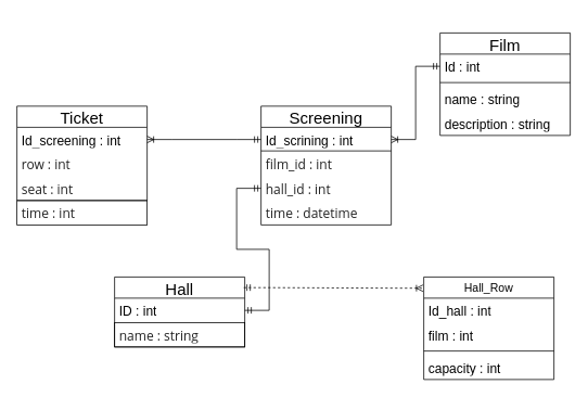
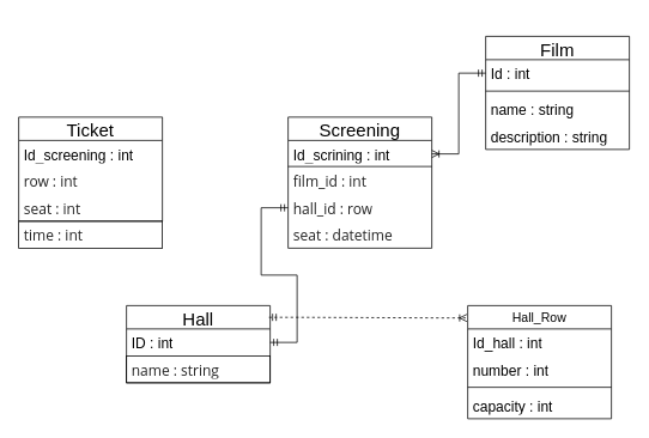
  <mxCell id="0" />
  <mxCell id="1" parent="0" />
  <mxCell id="2" value="Ticket" style="swimlane;fontStyle=0;childLayout=stackLayout;horizontal=1;startSize=26;horizontalStack=0;resizeParent=1;resizeParentMax=0;resizeLast=0;collapsible=1;marginBottom=0;align=center;fontSize=20;" parent="1" vertex="1"><mxGeometry x="20" y="130" width="160" height="116" as="geometry" /></mxCell>
  <mxCell id="3" value="&lt;font style=&quot;font-size: 16px;&quot;&gt;Id_scree&lt;/font&gt;&lt;span style=&quot;font-size: 16px; background-color: initial;&quot;&gt;ning : int&lt;/span&gt;" style="text;strokeColor=none;fillColor=none;spacingLeft=4;spacingRight=4;overflow=hidden;rotatable=0;points=[[0,0.5],[1,0.5]];portConstraint=eastwest;fontSize=12;whiteSpace=wrap;html=1;" parent="2" vertex="1"><mxGeometry y="26" width="160" height="30" as="geometry" /></mxCell>
  <mxCell id="4" value="&lt;span style=&quot;color: rgb(34, 34, 34); font-family: &amp;quot;Open Sans&amp;quot;, Tahoma, Verdana, Segoe, sans-serif; font-size: 16px; background-color: rgb(255, 255, 255);&quot;&gt;row : int&lt;/span&gt;" style="text;strokeColor=none;fillColor=none;spacingLeft=4;spacingRight=4;overflow=hidden;rotatable=0;points=[[0,0.5],[1,0.5]];portConstraint=eastwest;fontSize=12;whiteSpace=wrap;html=1;" parent="2" vertex="1"><mxGeometry y="56" width="160" height="30" as="geometry" /></mxCell>
  <mxCell id="5" value="&lt;font face=&quot;Open Sans, Tahoma, Verdana, Segoe, sans-serif&quot; color=&quot;#222222&quot;&gt;&lt;span style=&quot;font-size: 16px; background-color: rgb(255, 255, 255);&quot;&gt;seat : int&lt;/span&gt;&lt;/font&gt;&lt;div&gt;&lt;font face=&quot;Open Sans, Tahoma, Verdana, Segoe, sans-serif&quot; color=&quot;#222222&quot;&gt;&lt;span style=&quot;font-size: 16px; background-color: rgb(255, 255, 255);&quot;&gt;&lt;br&gt;&lt;/span&gt;&lt;/font&gt;&lt;/div&gt;" style="text;strokeColor=none;fillColor=none;spacingLeft=4;spacingRight=4;overflow=hidden;rotatable=0;points=[[0,0.5],[1,0.5]];portConstraint=eastwest;fontSize=12;whiteSpace=wrap;html=1;" parent="2" vertex="1"><mxGeometry y="86" width="160" height="30" as="geometry" /></mxCell>
  <mxCell id="6" value="Screening" style="swimlane;fontStyle=0;childLayout=stackLayout;horizontal=1;startSize=26;horizontalStack=0;resizeParent=1;resizeParentMax=0;resizeLast=0;collapsible=1;marginBottom=0;align=center;fontSize=20;" parent="1" vertex="1"><mxGeometry x="320" y="130" width="160" height="146" as="geometry" /></mxCell>
  <mxCell id="7" value="&lt;font style=&quot;font-size: 16px;&quot;&gt;Id_scrining : int&lt;/font&gt;" style="text;strokeColor=none;fillColor=none;spacingLeft=4;spacingRight=4;overflow=hidden;rotatable=0;points=[[0,0.5],[1,0.5]];portConstraint=eastwest;fontSize=12;whiteSpace=wrap;html=1;" parent="6" vertex="1"><mxGeometry y="26" width="160" height="30" as="geometry" /></mxCell>
  <mxCell id="8" value="" style="endArrow=none;html=1;rounded=0;" parent="6" edge="1"><mxGeometry relative="1" as="geometry"><mxPoint y="55" as="sourcePoint" /><mxPoint x="160" y="55" as="targetPoint" /></mxGeometry></mxCell>
  <mxCell id="9" value="&lt;font face=&quot;Open Sans, Tahoma, Verdana, Segoe, sans-serif&quot; color=&quot;#222222&quot;&gt;&lt;span style=&quot;font-size: 16px; background-color: rgb(255, 255, 255);&quot;&gt;film_id : int&lt;/span&gt;&lt;/font&gt;&lt;div&gt;&lt;font face=&quot;Open Sans, Tahoma, Verdana, Segoe, sans-serif&quot; color=&quot;#222222&quot;&gt;&lt;span style=&quot;font-size: 16px; background-color: rgb(255, 255, 255);&quot;&gt;&lt;br&gt;&lt;/span&gt;&lt;/font&gt;&lt;/div&gt;" style="text;strokeColor=none;fillColor=none;spacingLeft=4;spacingRight=4;overflow=hidden;rotatable=0;points=[[0,0.5],[1,0.5]];portConstraint=eastwest;fontSize=12;whiteSpace=wrap;html=1;" parent="6" vertex="1"><mxGeometry y="56" width="160" height="30" as="geometry" /></mxCell>
- <mxCell id="10" value="&lt;span style=&quot;color: rgb(34, 34, 34); font-family: &amp;quot;Open Sans&amp;quot;, Tahoma, Verdana, Segoe, sans-serif; font-size: 16px; background-color: rgb(255, 255, 255);&quot;&gt;hall_id : int&lt;/span&gt;" style="text;strokeColor=none;fillColor=none;spacingLeft=4;spacingRight=4;overflow=hidden;rotatable=0;points=[[0,0.5],[1,0.5]];portConstraint=eastwest;fontSize=12;whiteSpace=wrap;html=1;" parent="6" vertex="1"><mxGeometry y="86" width="160" height="30" as="geometry" /></mxCell>
- <mxCell id="11" value="&lt;font face=&quot;Open Sans, Tahoma, Verdana, Segoe, sans-serif&quot; color=&quot;#222222&quot;&gt;&lt;span style=&quot;font-size: 16px; background-color: rgb(255, 255, 255);&quot;&gt;time : datetime&lt;/span&gt;&lt;/font&gt;&lt;div&gt;&lt;font face=&quot;Open Sans, Tahoma, Verdana, Segoe, sans-serif&quot; color=&quot;#222222&quot;&gt;&lt;span style=&quot;font-size: 16px; background-color: rgb(255, 255, 255);&quot;&gt;&lt;br&gt;&lt;/span&gt;&lt;/font&gt;&lt;/div&gt;" style="text;strokeColor=none;fillColor=none;spacingLeft=4;spacingRight=4;overflow=hidden;rotatable=0;points=[[0,0.5],[1,0.5]];portConstraint=eastwest;fontSize=12;whiteSpace=wrap;html=1;" parent="6" vertex="1"><mxGeometry y="116" width="160" height="30" as="geometry" /></mxCell>
- <mxCell id="12" value="" style="edgeStyle=entityRelationEdgeStyle;fontSize=12;html=1;endArrow=ERoneToMany;startArrow=ERmandOne;rounded=0;exitX=0;exitY=0.5;exitDx=0;exitDy=0;" parent="1" source="7" target="3" edge="1"><mxGeometry width="100" height="100" relative="1" as="geometry"><mxPoint x="180" y="300" as="sourcePoint" /><mxPoint x="280" y="200" as="targetPoint" /></mxGeometry></mxCell>
+ <mxCell id="10" value="&lt;span style=&quot;color: rgb(34, 34, 34); font-family: &amp;quot;Open Sans&amp;quot;, Tahoma, Verdana, Segoe, sans-serif; font-size: 16px; background-color: rgb(255, 255, 255);&quot;&gt;hall_id : row&lt;/span&gt;" style="text;strokeColor=none;fillColor=none;spacingLeft=4;spacingRight=4;overflow=hidden;rotatable=0;points=[[0,0.5],[1,0.5]];portConstraint=eastwest;fontSize=12;whiteSpace=wrap;html=1;" parent="6" vertex="1"><mxGeometry y="86" width="160" height="30" as="geometry" /></mxCell>
+ <mxCell id="11" value="&lt;font face=&quot;Open Sans, Tahoma, Verdana, Segoe, sans-serif&quot; color=&quot;#222222&quot;&gt;&lt;span style=&quot;font-size: 16px; background-color: rgb(255, 255, 255);&quot;&gt;seat : datetime&lt;/span&gt;&lt;/font&gt;&lt;div&gt;&lt;font face=&quot;Open Sans, Tahoma, Verdana, Segoe, sans-serif&quot; color=&quot;#222222&quot;&gt;&lt;span style=&quot;font-size: 16px; background-color: rgb(255, 255, 255);&quot;&gt;&lt;br&gt;&lt;/span&gt;&lt;/font&gt;&lt;/div&gt;" style="text;strokeColor=none;fillColor=none;spacingLeft=4;spacingRight=4;overflow=hidden;rotatable=0;points=[[0,0.5],[1,0.5]];portConstraint=eastwest;fontSize=12;whiteSpace=wrap;html=1;" parent="6" vertex="1"><mxGeometry y="116" width="160" height="30" as="geometry" /></mxCell>
  <mxCell id="13" value="Hall" style="swimlane;fontStyle=0;childLayout=stackLayout;horizontal=1;startSize=26;horizontalStack=0;resizeParent=1;resizeParentMax=0;resizeLast=0;collapsible=1;marginBottom=0;align=center;fontSize=20;" parent="1" vertex="1"><mxGeometry x="140" y="340" width="160" height="86" as="geometry" /></mxCell>
  <mxCell id="14" value="&lt;span style=&quot;font-size: 16px;&quot;&gt;ID : int&lt;/span&gt;" style="text;strokeColor=none;fillColor=none;spacingLeft=4;spacingRight=4;overflow=hidden;rotatable=0;points=[[0,0.5],[1,0.5]];portConstraint=eastwest;fontSize=12;whiteSpace=wrap;html=1;" parent="13" vertex="1"><mxGeometry y="26" width="160" height="30" as="geometry" /></mxCell>
  <mxCell id="15" value="&lt;div&gt;&lt;font face=&quot;Open Sans, Tahoma, Verdana, Segoe, sans-serif&quot; color=&quot;#222222&quot;&gt;&lt;span style=&quot;font-size: 16px; background-color: rgb(255, 255, 255);&quot;&gt;name : string&lt;/span&gt;&lt;/font&gt;&lt;/div&gt;" style="text;strokeColor=default;fillColor=none;spacingLeft=4;spacingRight=4;overflow=hidden;rotatable=0;points=[[0,0.5],[1,0.5]];portConstraint=eastwest;fontSize=12;whiteSpace=wrap;html=1;" parent="13" vertex="1"><mxGeometry y="56" width="160" height="30" as="geometry" /></mxCell>
  <mxCell id="16" value="&lt;font face=&quot;Open Sans, Tahoma, Verdana, Segoe, sans-serif&quot; color=&quot;#222222&quot;&gt;&lt;span style=&quot;font-size: 16px; background-color: rgb(255, 255, 255);&quot;&gt;time : int&lt;/span&gt;&lt;/font&gt;" style="text;strokeColor=default;fillColor=none;spacingLeft=4;spacingRight=4;overflow=hidden;rotatable=0;points=[[0,0.5],[1,0.5]];portConstraint=eastwest;fontSize=12;whiteSpace=wrap;html=1;" parent="1" vertex="1"><mxGeometry x="20" y="246" width="160" height="30" as="geometry" /></mxCell>
  <mxCell id="17" value="" style="edgeStyle=entityRelationEdgeStyle;fontSize=12;html=1;endArrow=ERmandOne;startArrow=ERmandOne;rounded=0;exitX=1;exitY=0.5;exitDx=0;exitDy=0;entryX=0;entryY=0.5;entryDx=0;entryDy=0;" parent="1" source="14" target="10" edge="1"><mxGeometry width="100" height="100" relative="1" as="geometry"><mxPoint x="300" y="420" as="sourcePoint" /><mxPoint x="400" y="320" as="targetPoint" /></mxGeometry></mxCell>
  <mxCell id="18" value="Hall_Row" style="swimlane;fontStyle=0;childLayout=stackLayout;horizontal=1;startSize=26;horizontalStack=0;resizeParent=1;resizeParentMax=0;resizeLast=0;collapsible=1;marginBottom=0;align=center;fontSize=14;" parent="1" vertex="1"><mxGeometry x="520" y="340" width="160" height="126" as="geometry" /></mxCell>
  <mxCell id="19" value="&lt;font style=&quot;font-size: 16px;&quot;&gt;Id_hall : int&lt;/font&gt;" style="text;strokeColor=none;fillColor=none;spacingLeft=4;spacingRight=4;overflow=hidden;rotatable=0;points=[[0,0.5],[1,0.5]];portConstraint=eastwest;fontSize=12;whiteSpace=wrap;html=1;" parent="18" vertex="1"><mxGeometry y="26" width="160" height="30" as="geometry" /></mxCell>
- <mxCell id="20" value="&lt;font style=&quot;font-size: 16px;&quot;&gt;film : int&lt;/font&gt;" style="text;strokeColor=none;fillColor=none;spacingLeft=4;spacingRight=4;overflow=hidden;rotatable=0;points=[[0,0.5],[1,0.5]];portConstraint=eastwest;fontSize=12;whiteSpace=wrap;html=1;" parent="18" vertex="1"><mxGeometry y="56" width="160" height="30" as="geometry" /></mxCell>
+ <mxCell id="20" value="&lt;font style=&quot;font-size: 16px;&quot;&gt;number : int&lt;/font&gt;" style="text;strokeColor=none;fillColor=none;spacingLeft=4;spacingRight=4;overflow=hidden;rotatable=0;points=[[0,0.5],[1,0.5]];portConstraint=eastwest;fontSize=12;whiteSpace=wrap;html=1;" parent="18" vertex="1"><mxGeometry y="56" width="160" height="30" as="geometry" /></mxCell>
  <mxCell id="21" value="" style="line;strokeWidth=1;rotatable=0;dashed=0;labelPosition=right;align=left;verticalAlign=middle;spacingTop=0;spacingLeft=6;points=[];portConstraint=eastwest;" parent="18" vertex="1"><mxGeometry y="86" width="160" height="10" as="geometry" /></mxCell>
  <mxCell id="22" value="&lt;font style=&quot;font-size: 16px;&quot;&gt;capacity : int&lt;/font&gt;" style="text;strokeColor=none;fillColor=none;spacingLeft=4;spacingRight=4;overflow=hidden;rotatable=0;points=[[0,0.5],[1,0.5]];portConstraint=eastwest;fontSize=12;whiteSpace=wrap;html=1;" parent="18" vertex="1"><mxGeometry y="96" width="160" height="30" as="geometry" /></mxCell>
  <mxCell id="23" value="Film" style="swimlane;fontStyle=0;childLayout=stackLayout;horizontal=1;startSize=26;horizontalStack=0;resizeParent=1;resizeParentMax=0;resizeLast=0;collapsible=1;marginBottom=0;align=center;fontSize=20;" parent="1" vertex="1"><mxGeometry x="540" y="40" width="160" height="126" as="geometry" /></mxCell>
  <mxCell id="24" value="&lt;font style=&quot;font-size: 16px;&quot;&gt;Id : int&lt;/font&gt;" style="text;strokeColor=none;fillColor=none;spacingLeft=4;spacingRight=4;overflow=hidden;rotatable=0;points=[[0,0.5],[1,0.5]];portConstraint=eastwest;fontSize=12;whiteSpace=wrap;html=1;" parent="23" vertex="1"><mxGeometry y="26" width="160" height="30" as="geometry" /></mxCell>
  <mxCell id="25" value="" style="line;strokeWidth=1;rotatable=0;dashed=0;labelPosition=right;align=left;verticalAlign=middle;spacingTop=0;spacingLeft=6;points=[];portConstraint=eastwest;" parent="23" vertex="1"><mxGeometry y="56" width="160" height="10" as="geometry" /></mxCell>
  <mxCell id="26" value="&lt;span style=&quot;font-size: 16px;&quot;&gt;name : string&lt;/span&gt;" style="text;strokeColor=none;fillColor=none;spacingLeft=4;spacingRight=4;overflow=hidden;rotatable=0;points=[[0,0.5],[1,0.5]];portConstraint=eastwest;fontSize=12;whiteSpace=wrap;html=1;" parent="23" vertex="1"><mxGeometry y="66" width="160" height="30" as="geometry" /></mxCell>
  <mxCell id="27" value="&lt;span style=&quot;font-size: 16px;&quot;&gt;description&amp;nbsp;: string&lt;/span&gt;" style="text;strokeColor=none;fillColor=none;spacingLeft=4;spacingRight=4;overflow=hidden;rotatable=0;points=[[0,0.5],[1,0.5]];portConstraint=eastwest;fontSize=12;whiteSpace=wrap;html=1;" parent="23" vertex="1"><mxGeometry y="96" width="160" height="30" as="geometry" /></mxCell>
  <mxCell id="28" value="" style="edgeStyle=entityRelationEdgeStyle;fontSize=12;html=1;endArrow=ERoneToMany;startArrow=ERmandOne;rounded=0;entryX=-0.006;entryY=0.109;entryDx=0;entryDy=0;entryPerimeter=0;exitX=0.992;exitY=0.152;exitDx=0;exitDy=0;exitPerimeter=0;dashed=1;" parent="1" source="13" target="18" edge="1"><mxGeometry width="100" height="100" relative="1" as="geometry"><mxPoint x="230" y="400" as="sourcePoint" /><mxPoint x="330" y="300" as="targetPoint" /></mxGeometry></mxCell>
  <mxCell id="29" value="" style="edgeStyle=entityRelationEdgeStyle;fontSize=12;html=1;endArrow=ERoneToMany;startArrow=ERmandOne;rounded=0;" edge="1" parent="1" source="24" target="7"><mxGeometry width="100" height="100" relative="1" as="geometry"><mxPoint x="460" y="0" as="sourcePoint" /><mxPoint x="410" y="129.998" as="targetPoint" /><Array as="points"><mxPoint x="370" y="20" /><mxPoint x="360" y="30" /></Array></mxGeometry></mxCell>
